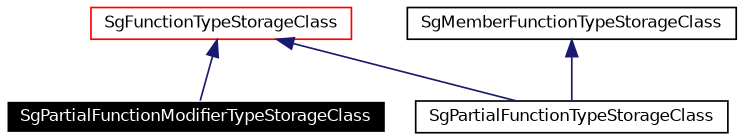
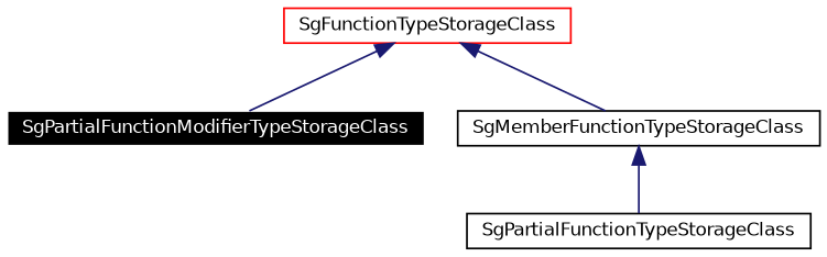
  digraph {
    node [color=black fontname=Helvetica fontsize=10 shape=record]
    edge [color=midnightblue dir=back fontname=Helvetica fontsize=10 labelfontname=Helvetica labelfontsize=10 style=solid]
    n1 [color=white fillcolor=black fontcolor=white height=0.2 label=SgPartialFunctionModifierTypeStorageClass style=filled width=0.4]
    n2 [height=0.2 label=SgPartialFunctionTypeStorageClass width=0.4]
    n3 [height=0.2 label=SgMemberFunctionTypeStorageClass width=0.4]
    n4 [color=red height=0.2 label=SgFunctionTypeStorageClass width=0.4]
    n3 -> n2
    n4 -> n1
-   n4 -> n2
+   n4 -> n3
  }
